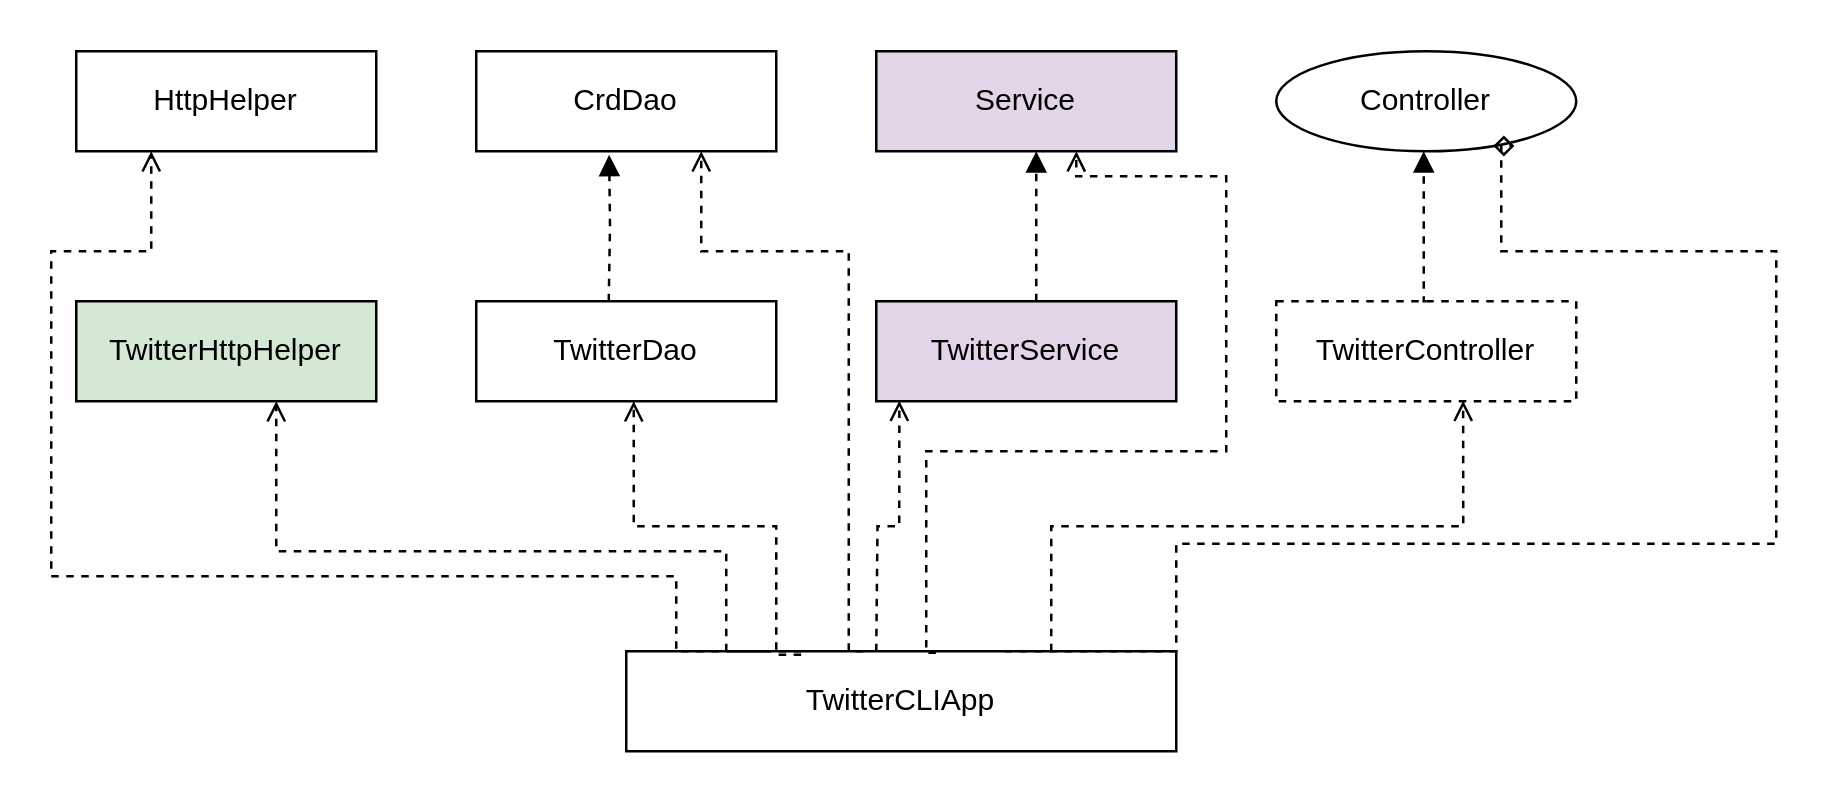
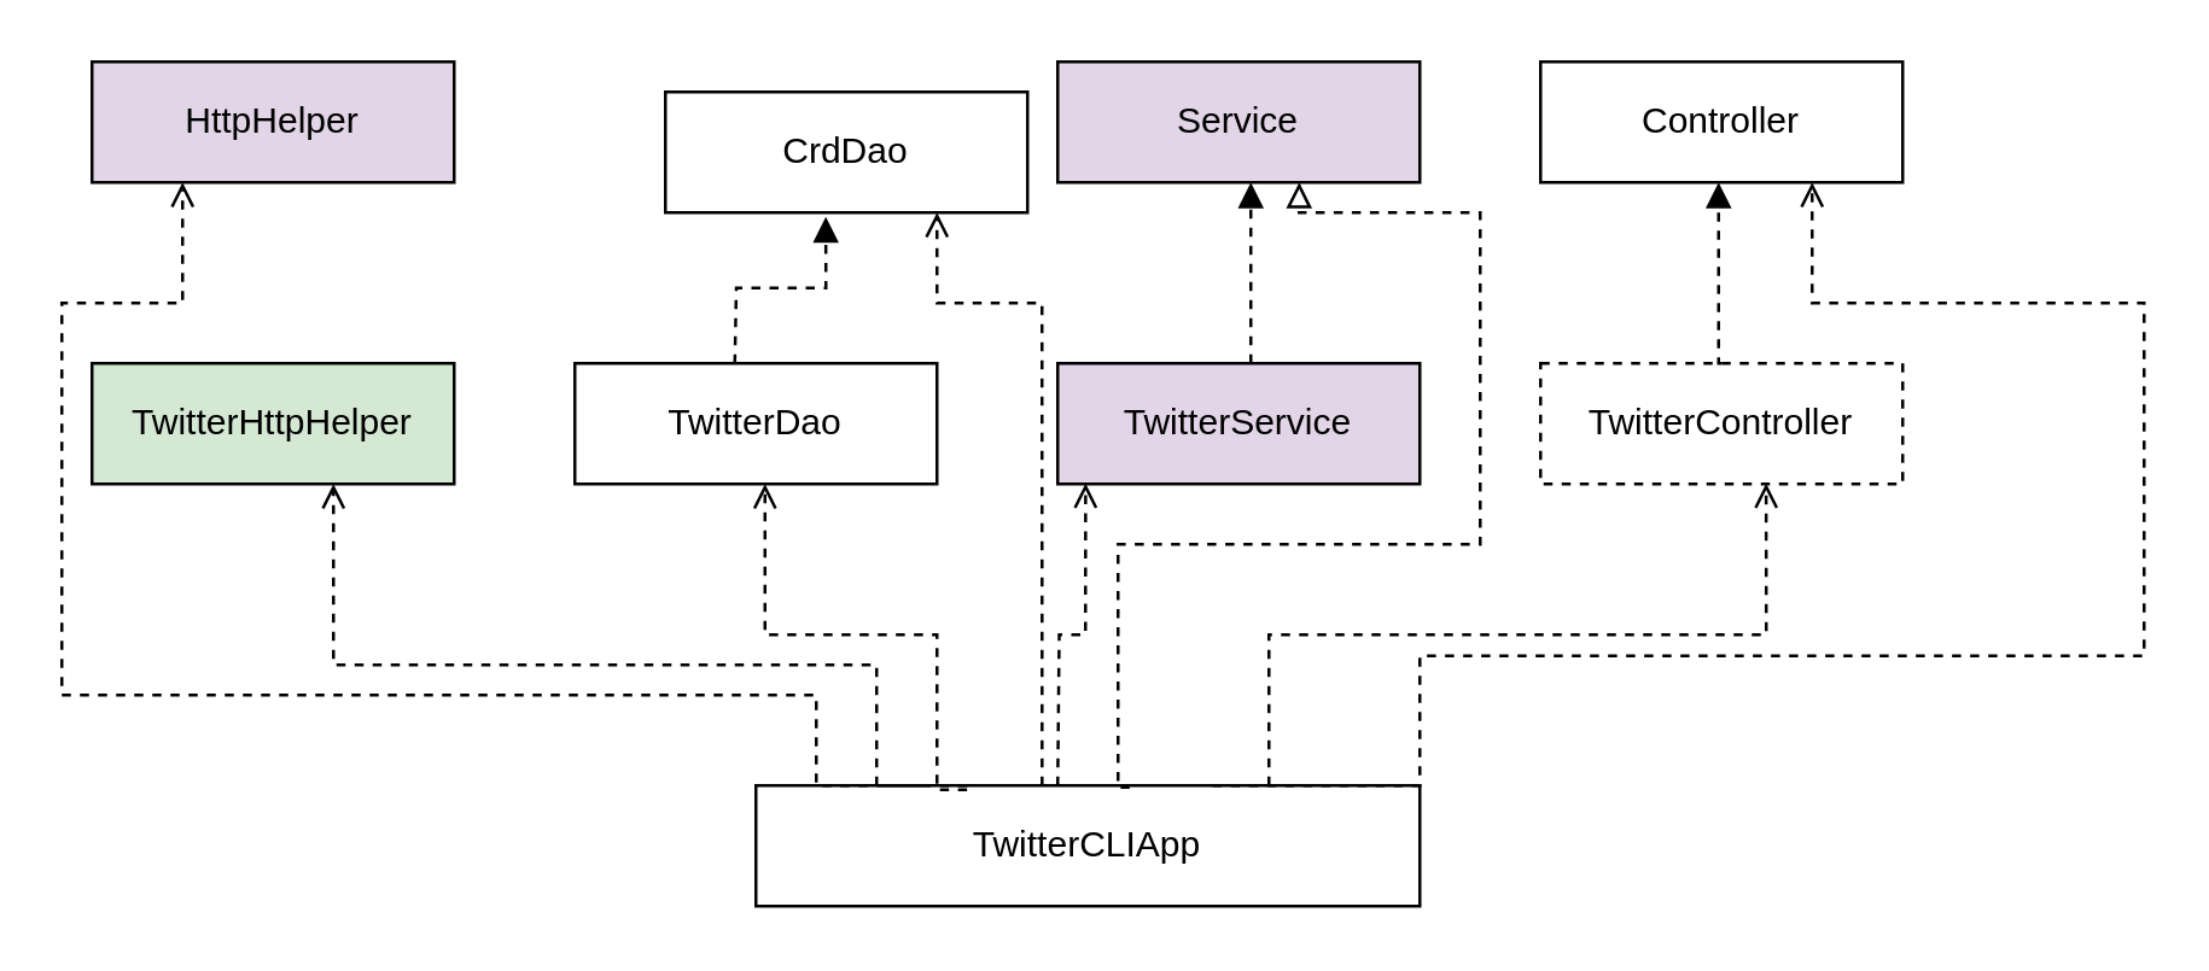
  <mxCell id="0" />
  <mxCell id="1" parent="0" />
  <mxCell id="2" value="TwitterHttpHelper" style="rounded=0;whiteSpace=wrap;html=1;fillColor=#d5e8d4;" vertex="1" parent="1"><mxGeometry x="30" y="120" width="120" height="40" as="geometry" /></mxCell>
  <mxCell id="3" value="TwitterController" style="rounded=0;whiteSpace=wrap;html=1;dashed=1;" vertex="1" parent="1"><mxGeometry x="510" y="120" width="120" height="40" as="geometry" /></mxCell>
  <mxCell id="4" value="TwitterService" style="rounded=0;whiteSpace=wrap;html=1;fillColor=#e1d5e7;" vertex="1" parent="1"><mxGeometry x="350" y="120" width="120" height="40" as="geometry" /></mxCell>
  <mxCell id="5" value="TwitterDao" style="rounded=0;whiteSpace=wrap;html=1;" vertex="1" parent="1"><mxGeometry x="190" y="120" width="120" height="40" as="geometry" /></mxCell>
  <mxCell id="6" value="TwitterCLIApp" style="rounded=0;whiteSpace=wrap;html=1;" vertex="1" parent="1"><mxGeometry x="250" y="260" width="220" height="40" as="geometry" /></mxCell>
- <mxCell id="7" value="Controller" style="ellipse;whiteSpace=wrap;html=1;" vertex="1" parent="1"><mxGeometry x="510" y="20" width="120" height="40" as="geometry" /></mxCell>
- <mxCell id="8" value="HttpHelper" style="rounded=0;whiteSpace=wrap;html=1;" vertex="1" parent="1"><mxGeometry x="30" y="20" width="120" height="40" as="geometry" /></mxCell>
+ <mxCell id="7" value="Controller" style="rounded=0;whiteSpace=wrap;html=1;" vertex="1" parent="1"><mxGeometry x="510" y="20" width="120" height="40" as="geometry" /></mxCell>
+ <mxCell id="8" value="HttpHelper" style="rounded=0;whiteSpace=wrap;html=1;fillColor=#e1d5e7;" vertex="1" parent="1"><mxGeometry x="30" y="20" width="120" height="40" as="geometry" /></mxCell>
  <mxCell id="9" value="Service" style="rounded=0;whiteSpace=wrap;html=1;fillColor=#e1d5e7;" vertex="1" parent="1"><mxGeometry x="350" y="20" width="120" height="40" as="geometry" /></mxCell>
- <mxCell id="10" value="CrdDao" style="rounded=0;whiteSpace=wrap;html=1;" vertex="1" parent="1"><mxGeometry x="190" y="20" width="120" height="40" as="geometry" /></mxCell>
+ <mxCell id="10" value="CrdDao" style="rounded=0;whiteSpace=wrap;html=1;" vertex="1" parent="1"><mxGeometry x="220" y="30" width="120" height="40" as="geometry" /></mxCell>
  <mxCell id="11" value="" style="edgeStyle=orthogonalEdgeStyle;rounded=0;orthogonalLoop=1;jettySize=auto;html=1;dashed=1;endArrow=block;endFill=1;entryX=0.443;entryY=1.035;entryDx=0;entryDy=0;entryPerimeter=0;" edge="1" parent="1" target="10"><mxGeometry relative="1" as="geometry"><mxPoint x="243" y="120" as="sourcePoint" /><mxPoint x="100" y="70" as="targetPoint" /></mxGeometry></mxCell>
  <mxCell id="12" value="" style="edgeStyle=orthogonalEdgeStyle;rounded=0;orthogonalLoop=1;jettySize=auto;html=1;dashed=1;endArrow=block;endFill=1;entryX=0.443;entryY=1.035;entryDx=0;entryDy=0;entryPerimeter=0;" edge="1" parent="1"><mxGeometry relative="1" as="geometry"><mxPoint x="414" y="120" as="sourcePoint" /><mxPoint x="414" y="60" as="targetPoint" /></mxGeometry></mxCell>
  <mxCell id="13" value="" style="edgeStyle=orthogonalEdgeStyle;rounded=0;orthogonalLoop=1;jettySize=auto;html=1;dashed=1;endArrow=block;endFill=1;exitX=0.5;exitY=0;exitDx=0;exitDy=0;" edge="1" parent="1" source="3" target="7"><mxGeometry relative="1" as="geometry"><mxPoint x="424" y="126" as="sourcePoint" /><mxPoint x="424" y="70" as="targetPoint" /><Array as="points"><mxPoint x="569" y="120" /></Array></mxGeometry></mxCell>
  <mxCell id="14" value="" style="edgeStyle=orthogonalEdgeStyle;rounded=0;orthogonalLoop=1;jettySize=auto;html=1;dashed=1;endArrow=open;endFill=0;exitX=0.25;exitY=0;exitDx=0;exitDy=0;" edge="1" parent="1" source="6"><mxGeometry relative="1" as="geometry"><mxPoint x="100" y="130" as="sourcePoint" /><mxPoint x="60" y="60" as="targetPoint" /><Array as="points"><mxPoint x="270" y="260" /><mxPoint x="270" y="230" /><mxPoint x="20" y="230" /><mxPoint x="20" y="100" /><mxPoint x="60" y="100" /></Array></mxGeometry></mxCell>
  <mxCell id="15" value="" style="edgeStyle=orthogonalEdgeStyle;rounded=0;orthogonalLoop=1;jettySize=auto;html=1;dashed=1;endArrow=open;endFill=0;entryX=0.75;entryY=1;entryDx=0;entryDy=0;exitX=0.431;exitY=0;exitDx=0;exitDy=0;exitPerimeter=0;" edge="1" parent="1" source="6" target="10"><mxGeometry relative="1" as="geometry"><mxPoint x="339" y="220" as="sourcePoint" /><mxPoint x="320" y="110" as="targetPoint" /><Array as="points"><mxPoint x="339" y="100" /><mxPoint x="280" y="100" /></Array></mxGeometry></mxCell>
- <mxCell id="16" value="" style="edgeStyle=orthogonalEdgeStyle;rounded=0;orthogonalLoop=1;jettySize=auto;html=1;dashed=1;endArrow=diamond;endFill=0;exitX=0.688;exitY=0;exitDx=0;exitDy=0;exitPerimeter=0;entryX=0.75;entryY=1;entryDx=0;entryDy=0;" edge="1" parent="1" source="6" target="7"><mxGeometry relative="1" as="geometry"><mxPoint x="130" y="160" as="sourcePoint" /><mxPoint x="650" y="110" as="targetPoint" /><Array as="points"><mxPoint x="470" y="260" /><mxPoint x="470" y="217" /><mxPoint x="710" y="217" /><mxPoint x="710" y="100" /><mxPoint x="600" y="100" /></Array></mxGeometry></mxCell>
- <mxCell id="17" value="" style="edgeStyle=orthogonalEdgeStyle;rounded=0;orthogonalLoop=1;jettySize=auto;html=1;dashed=1;endArrow=open;endFill=0;entryX=0.667;entryY=1;entryDx=0;entryDy=0;entryPerimeter=0;exitX=0.563;exitY=0.015;exitDx=0;exitDy=0;exitPerimeter=0;" edge="1" parent="1" source="6" target="9"><mxGeometry relative="1" as="geometry"><mxPoint x="430" y="130" as="sourcePoint" /><mxPoint x="424" y="70" as="targetPoint" /><Array as="points"><mxPoint x="370" y="261" /><mxPoint x="370" y="180" /><mxPoint x="490" y="180" /><mxPoint x="490" y="70" /><mxPoint x="430" y="70" /></Array></mxGeometry></mxCell>
+ <mxCell id="16" value="" style="edgeStyle=orthogonalEdgeStyle;rounded=0;orthogonalLoop=1;jettySize=auto;html=1;dashed=1;endArrow=open;endFill=0;exitX=0.688;exitY=0;exitDx=0;exitDy=0;exitPerimeter=0;entryX=0.75;entryY=1;entryDx=0;entryDy=0;" edge="1" parent="1" source="6" target="7"><mxGeometry relative="1" as="geometry"><mxPoint x="130" y="160" as="sourcePoint" /><mxPoint x="650" y="110" as="targetPoint" /><Array as="points"><mxPoint x="470" y="260" /><mxPoint x="470" y="217" /><mxPoint x="710" y="217" /><mxPoint x="710" y="100" /><mxPoint x="600" y="100" /></Array></mxGeometry></mxCell>
+ <mxCell id="17" value="" style="edgeStyle=orthogonalEdgeStyle;rounded=0;orthogonalLoop=1;jettySize=auto;html=1;dashed=1;endArrow=block;endFill=0;entryX=0.667;entryY=1;entryDx=0;entryDy=0;entryPerimeter=0;exitX=0.563;exitY=0.015;exitDx=0;exitDy=0;exitPerimeter=0;" edge="1" parent="1" source="6" target="9"><mxGeometry relative="1" as="geometry"><mxPoint x="430" y="130" as="sourcePoint" /><mxPoint x="424" y="70" as="targetPoint" /><Array as="points"><mxPoint x="370" y="261" /><mxPoint x="370" y="180" /><mxPoint x="490" y="180" /><mxPoint x="490" y="70" /><mxPoint x="430" y="70" /></Array></mxGeometry></mxCell>
  <mxCell id="18" value="" style="edgeStyle=orthogonalEdgeStyle;rounded=0;orthogonalLoop=1;jettySize=auto;html=1;dashed=1;endArrow=open;endFill=0;" edge="1" parent="1"><mxGeometry relative="1" as="geometry"><mxPoint x="320" y="260" as="sourcePoint" /><mxPoint x="110" y="160" as="targetPoint" /><Array as="points"><mxPoint x="290" y="260" /><mxPoint x="290" y="220" /><mxPoint x="110" y="220" /></Array></mxGeometry></mxCell>
  <mxCell id="19" value="" style="edgeStyle=orthogonalEdgeStyle;rounded=0;orthogonalLoop=1;jettySize=auto;html=1;dashed=1;endArrow=open;endFill=0;exitX=0.318;exitY=0.035;exitDx=0;exitDy=0;exitPerimeter=0;" edge="1" parent="1" source="6"><mxGeometry relative="1" as="geometry"><mxPoint x="253" y="130" as="sourcePoint" /><mxPoint x="253" y="160" as="targetPoint" /><Array as="points"><mxPoint x="310" y="261" /><mxPoint x="310" y="210" /><mxPoint x="253" y="210" /></Array></mxGeometry></mxCell>
  <mxCell id="20" value="" style="edgeStyle=orthogonalEdgeStyle;rounded=0;orthogonalLoop=1;jettySize=auto;html=1;dashed=1;endArrow=open;endFill=0;entryX=0.077;entryY=0.995;entryDx=0;entryDy=0;entryPerimeter=0;" edge="1" parent="1" target="4"><mxGeometry relative="1" as="geometry"><mxPoint x="350" y="260" as="sourcePoint" /><mxPoint x="350" y="200" as="targetPoint" /></mxGeometry></mxCell>
  <mxCell id="21" value="" style="edgeStyle=orthogonalEdgeStyle;rounded=0;orthogonalLoop=1;jettySize=auto;html=1;dashed=1;endArrow=open;endFill=0;entryX=0.623;entryY=0.995;entryDx=0;entryDy=0;entryPerimeter=0;" edge="1" parent="1" target="3"><mxGeometry relative="1" as="geometry"><mxPoint x="420" y="260" as="sourcePoint" /><mxPoint x="579" y="70" as="targetPoint" /><Array as="points"><mxPoint x="420" y="210" /><mxPoint x="585" y="210" /></Array></mxGeometry></mxCell>
